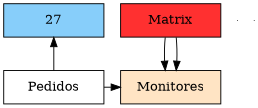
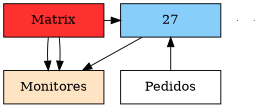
  digraph {
    node [shape=box]
    n1 [fillcolor=firebrick1 group=1 label=Matrix style=filled width=1.5]
    n2 [fillcolor=lightskyblue group=2 label=27 style=filled width=1.5]
    n3 [fillcolor=bisque1 group=1 label=Monitores style=filled width=1.5]
    n4 [group=2 label=Pedidos width=1.5]
    e0 [shape=point width=0]
    e1 [shape=point width=0]
    subgraph sub_1 {
      rank=same
      n1
      n2
    }
    subgraph sub_2 {
      rank=same
      n3
      n4
    }
+   n1 -> n2
    n1 -> n3
    n1 -> n3
    n4 -> n2
-   n4 -> n3
+   n2 -> n3
  }
